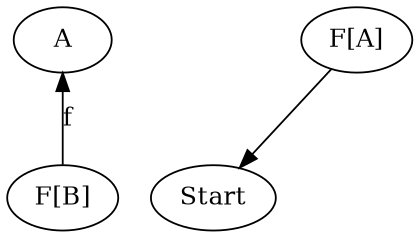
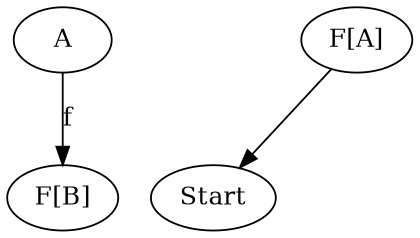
  digraph {
    node [group=lower]
    edge [style=invis]
    n1 [label="F[A]"]
    A [group=upper]
    n3 [group=upper label="F[B]"]
    n4 [label=X style=invis]
    Start [group=""]
    subgraph sub_1 {
      rank=same
      n1
      A
    }
    subgraph sub_2 {
      rank=same
      n3
      n4
    }
    n1 -> n4
    n1 -> Start [style=""]
    A -> n1 [dir=back]
-   n3 -> A [label=f style=""]
+   A -> n3 [label=f style=""]
    n3 -> n4
  }
